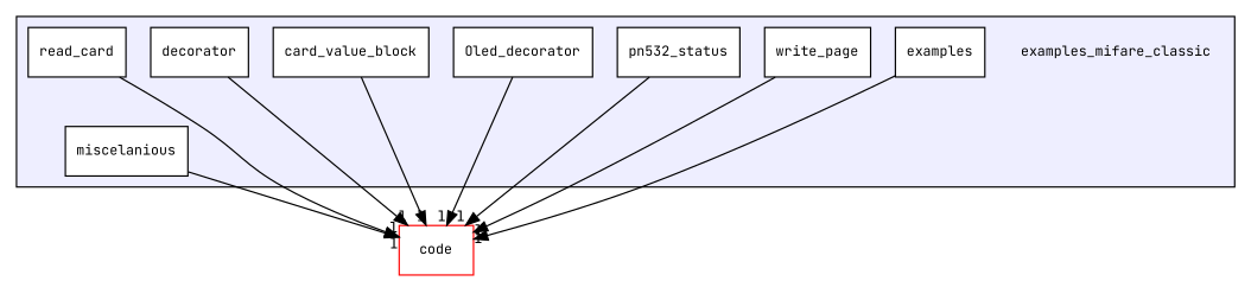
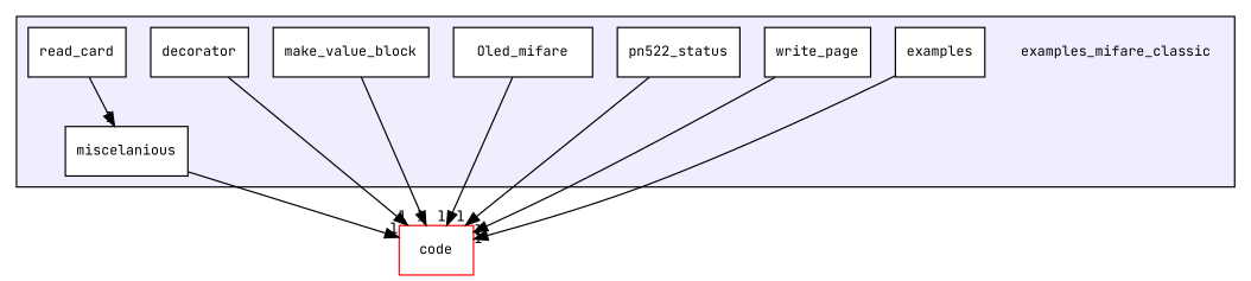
  digraph {
    compound=true
    fontname="JetBrains Mono"
    node [fontname="JetBrains Mono" fontsize=10 shape=box color=black fillcolor=white style=filled]
    edge [fontname="JetBrains Mono" headlabel=1 labeldistance=1.5 labelfontname=Helvetica labelfontsize=10]
    n1 [label=examples_mifare_classic shape=plaintext color="" fillcolor="" style=""]
    n2 [label=examples]
    n3 [label=decorator]
-   n4 [label=card_value_block]
+   n4 [label=make_value_block]
    n5 [label=miscelanious]
-   n6 [label=Oled_decorator]
-   n7 [label=pn532_status]
+   n6 [label=Oled_mifare]
+   n7 [label=pn522_status]
    n8 [label=read_card]
    n9 [label=write_page]
    n10 [color=red label=code]
    subgraph cluster_1 {
      bgcolor="#eeeeff"
      pencolor=black
      n1
      n2
      n3
      n4
      n5
      n6
      n7
      n8
      n9
    }
    n2 -> n10
    n3 -> n10
    n4 -> n10
    n5 -> n10
    n6 -> n10
    n7 -> n10
-   n8 -> n10
+   n8 -> n5
    n9 -> n10
  }
